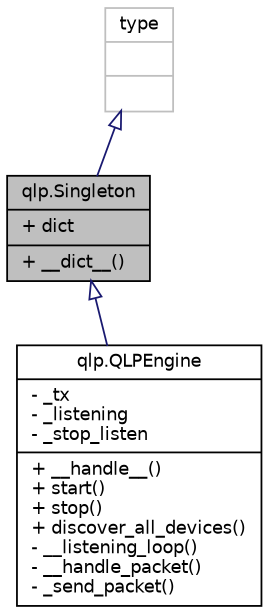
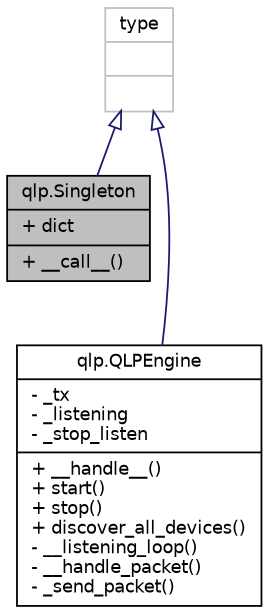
  digraph {
    node [color=black fillcolor=white fontname=Helvetica fontsize=10 shape=record style=filled]
    edge [arrowtail=onormal color=midnightblue dir=back fontname=Helvetica fontsize=10 labelfontname=Helvetica labelfontsize=10 style=solid]
-   n1 [fillcolor=grey75 fontcolor=black height=0.2 label="{qlp.Singleton\n|+ dict\l|+ __dict__()\l}" width=0.4]
+   n1 [fillcolor=grey75 fontcolor=black height=0.2 label="{qlp.Singleton\n|+ dict\l|+ __call__()\l}" width=0.4]
    n2 [height=0.2 label="{qlp.QLPEngine\n|- _tx\l- _listening\l- _stop_listen\l|+ __handle__()\l+ start()\l+ stop()\l+ discover_all_devices()\l- __listening_loop()\l- __handle_packet()\l- _send_packet()\l}" width=0.4]
    n3 [color=grey75 height=0.2 label="{type\n||}" width=0.4]
-   n1 -> n2
+   n3 -> n2
    n3 -> n1
  }
